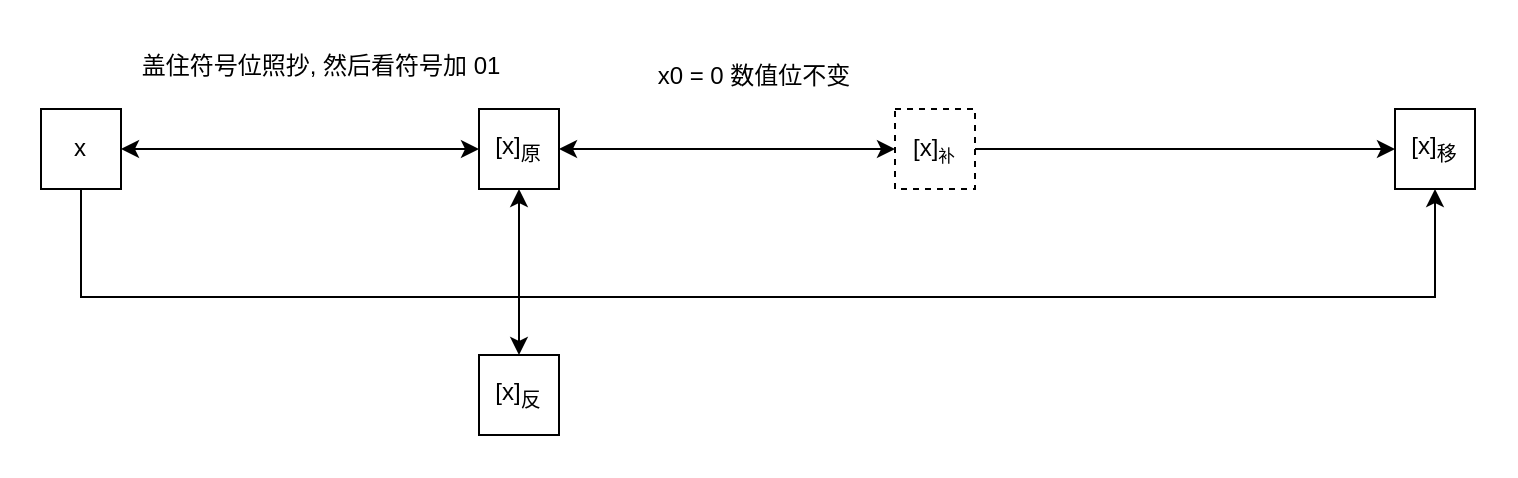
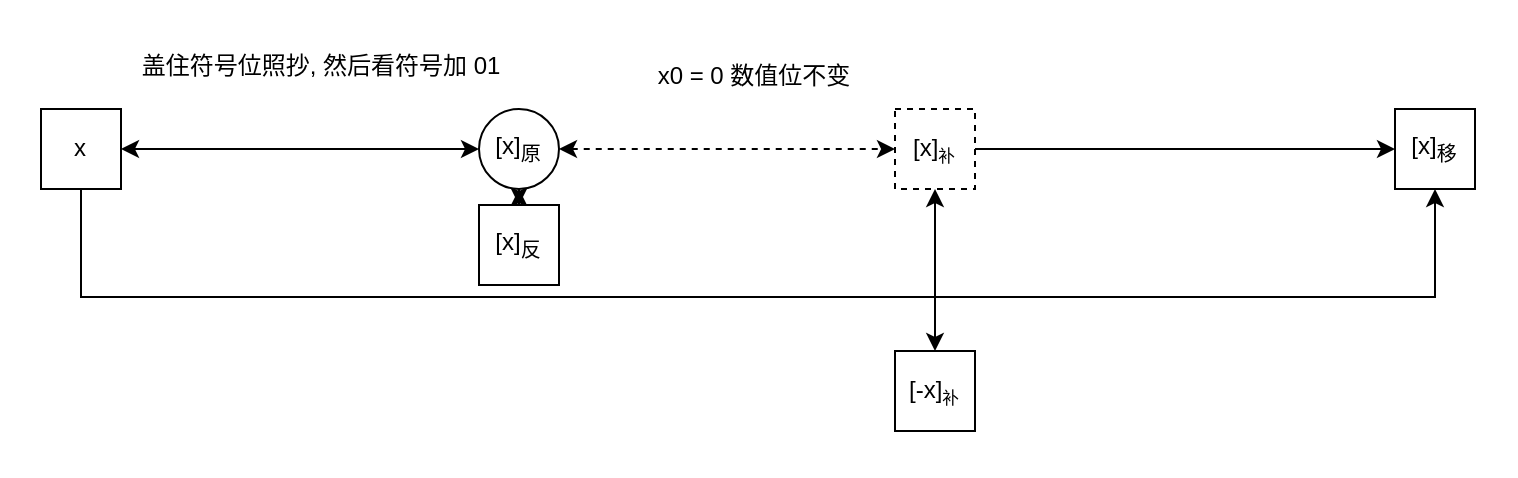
  <mxCell id="0" />
  <mxCell id="1" parent="0" />
  <mxCell id="2" value="" style="edgeStyle=orthogonalEdgeStyle;rounded=0;orthogonalLoop=1;jettySize=auto;html=1;startArrow=classic;startFill=1;" parent="1" source="5" target="7" edge="1"><mxGeometry relative="1" as="geometry" /></mxCell>
  <mxCell id="3" value="" style="edgeStyle=orthogonalEdgeStyle;rounded=0;orthogonalLoop=1;jettySize=auto;html=1;startArrow=classic;startFill=1;exitX=0.5;exitY=1;exitDx=0;exitDy=0;" parent="1" source="7" target="13" edge="1"><mxGeometry relative="1" as="geometry"><mxPoint x="190" y="108" as="sourcePoint" /></mxGeometry></mxCell>
  <mxCell id="4" style="edgeStyle=orthogonalEdgeStyle;rounded=0;orthogonalLoop=1;jettySize=auto;html=1;exitX=0.5;exitY=1;exitDx=0;exitDy=0;entryX=0.5;entryY=1;entryDx=0;entryDy=0;" parent="1" source="5" target="11" edge="1"><mxGeometry relative="1" as="geometry"><Array as="points"><mxPoint x="50" y="148" /><mxPoint x="710" y="148" /></Array></mxGeometry></mxCell>
  <mxCell id="5" value="x" style="whiteSpace=wrap;html=1;aspect=fixed;" parent="1" vertex="1"><mxGeometry x="20" y="54" width="40" height="40" as="geometry" /></mxCell>
- <mxCell id="6" value="" style="edgeStyle=orthogonalEdgeStyle;rounded=0;orthogonalLoop=1;jettySize=auto;html=1;startArrow=classic;startFill=1;" parent="1" source="7" target="10" edge="1"><mxGeometry relative="1" as="geometry" /></mxCell>
- <mxCell id="7" value="[x]&lt;sub&gt;原&lt;/sub&gt;" style="whiteSpace=wrap;html=1;aspect=fixed;" parent="1" vertex="1"><mxGeometry x="239" y="54" width="40" height="40" as="geometry" /></mxCell>
+ <mxCell id="6" value="" style="edgeStyle=orthogonalEdgeStyle;rounded=0;orthogonalLoop=1;jettySize=auto;html=1;startArrow=classic;startFill=1;dashed=1;" parent="1" source="7" target="10" edge="1"><mxGeometry relative="1" as="geometry" /></mxCell>
+ <mxCell id="7" value="[x]&lt;sub&gt;原&lt;/sub&gt;" style="ellipse;whiteSpace=wrap;html=1;aspect=fixed;" parent="1" vertex="1"><mxGeometry x="239" y="54" width="40" height="40" as="geometry" /></mxCell>
  <mxCell id="8" value="" style="edgeStyle=orthogonalEdgeStyle;rounded=0;orthogonalLoop=1;jettySize=auto;html=1;" parent="1" source="10" target="11" edge="1"><mxGeometry relative="1" as="geometry" /></mxCell>
+ <mxCell id="9" value="" style="edgeStyle=orthogonalEdgeStyle;rounded=0;orthogonalLoop=1;jettySize=auto;html=1;startArrow=classic;startFill=1;" parent="1" source="10" target="12" edge="1"><mxGeometry relative="1" as="geometry" /></mxCell>
  <mxCell id="10" value="[x]&lt;span style=&quot;font-size: 10px;&quot;&gt;&lt;sub&gt;补&lt;/sub&gt;&lt;/span&gt;" style="whiteSpace=wrap;html=1;aspect=fixed;dashed=1;" parent="1" vertex="1"><mxGeometry x="447" y="54" width="40" height="40" as="geometry" /></mxCell>
  <mxCell id="11" value="[x]&lt;sub&gt;移&lt;/sub&gt;" style="whiteSpace=wrap;html=1;aspect=fixed;" parent="1" vertex="1"><mxGeometry x="697" y="54" width="40" height="40" as="geometry" /></mxCell>
- <mxCell id="13" value="[x]&lt;sub&gt;反&lt;/sub&gt;" style="whiteSpace=wrap;html=1;aspect=fixed;" parent="1" vertex="1"><mxGeometry x="239" y="177" width="40" height="40" as="geometry" /></mxCell>
+ <mxCell id="12" value="[-x]&lt;span style=&quot;font-size: 10px;&quot;&gt;&lt;sub&gt;补&lt;/sub&gt;&lt;/span&gt;" style="whiteSpace=wrap;html=1;aspect=fixed;" parent="1" vertex="1"><mxGeometry x="447" y="175" width="40" height="40" as="geometry" /></mxCell>
+ <mxCell id="13" value="[x]&lt;sub&gt;反&lt;/sub&gt;" style="whiteSpace=wrap;html=1;aspect=fixed;" parent="1" vertex="1"><mxGeometry x="239" y="102" width="40" height="40" as="geometry" /></mxCell>
  <mxCell id="14" value="盖住符号位照抄, 然后看符号加 01" style="text;strokeColor=none;align=center;fillColor=none;html=1;verticalAlign=middle;whiteSpace=wrap;rounded=0;" parent="1" vertex="1"><mxGeometry x="62" y="20" width="197" height="26" as="geometry" /></mxCell>
  <mxCell id="15" value="x0 = 0 数值位不变" style="text;strokeColor=none;align=center;fillColor=none;html=1;verticalAlign=middle;whiteSpace=wrap;rounded=0;" parent="1" vertex="1"><mxGeometry x="320" y="25" width="114" height="26" as="geometry" /></mxCell>
